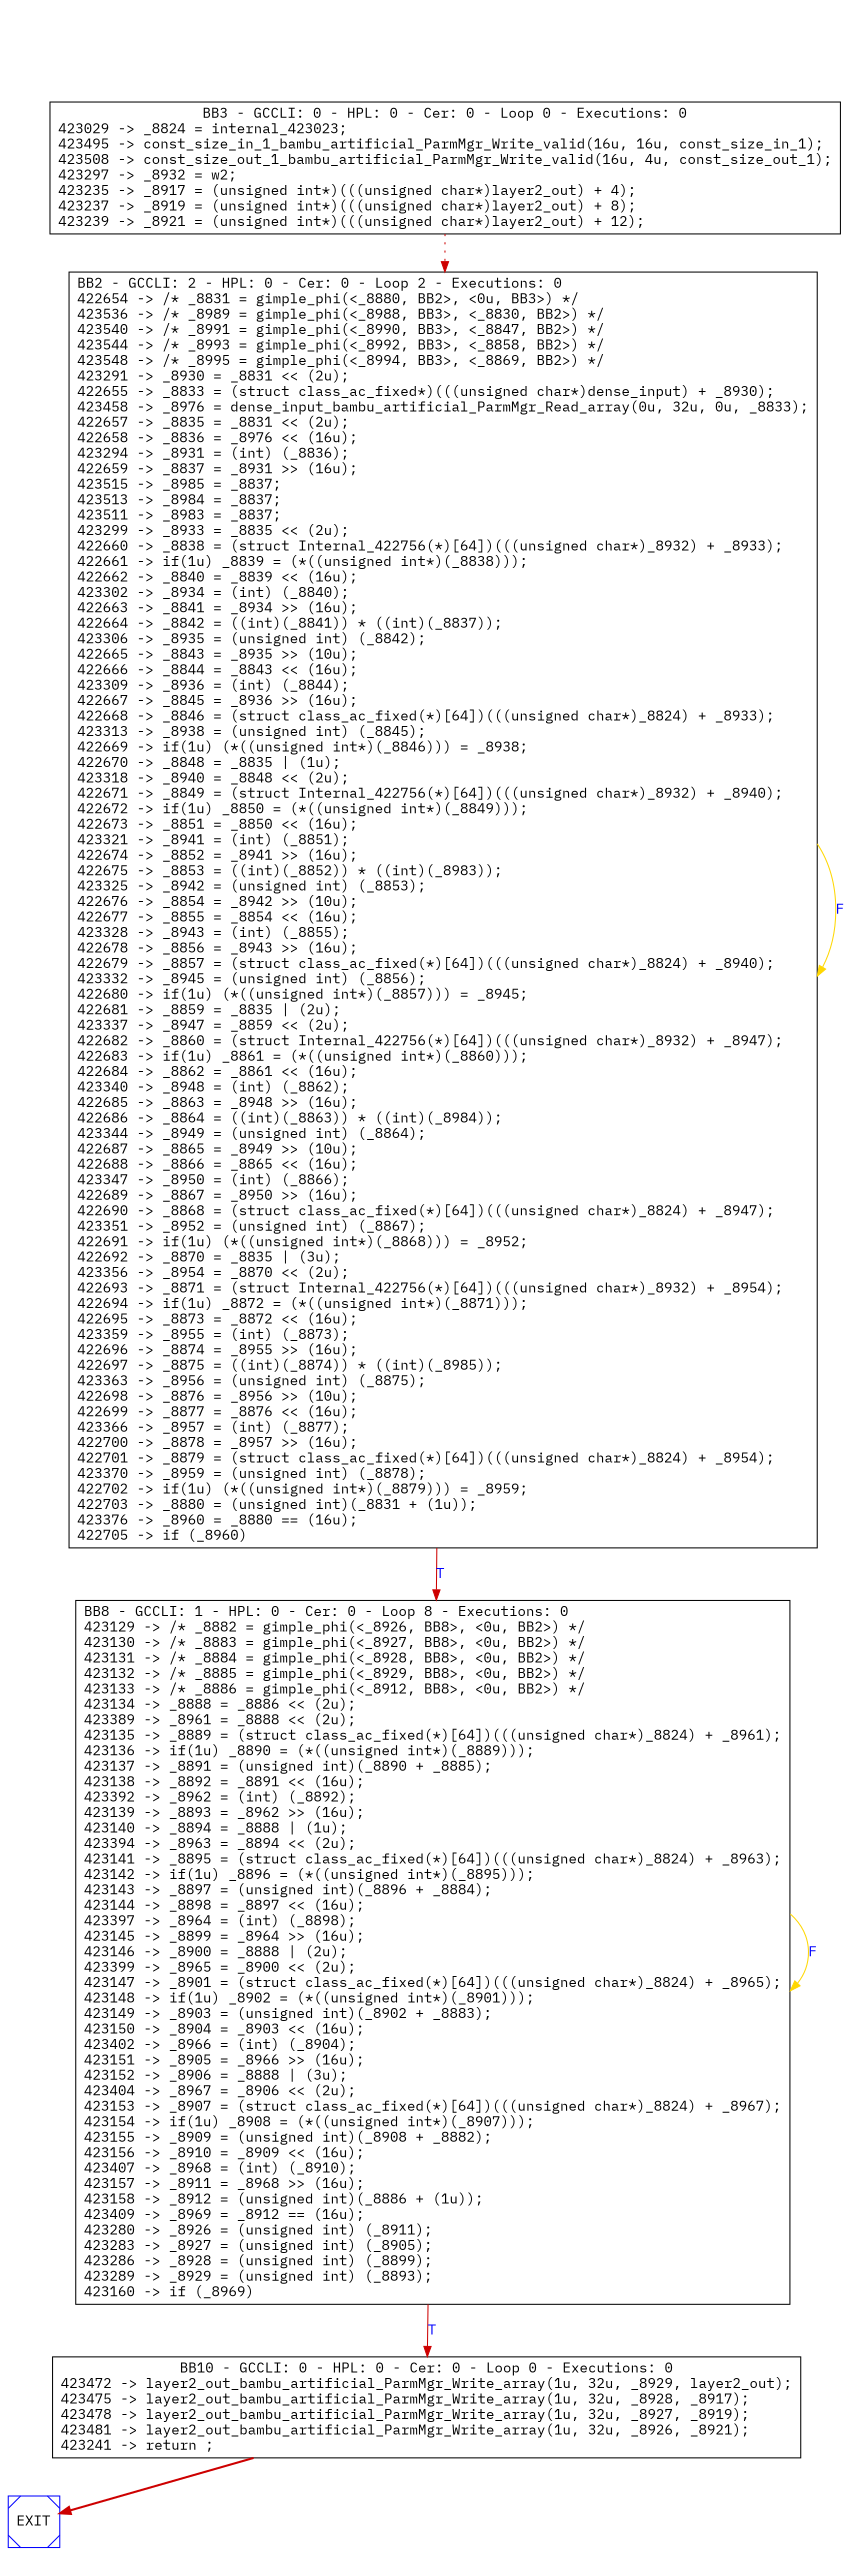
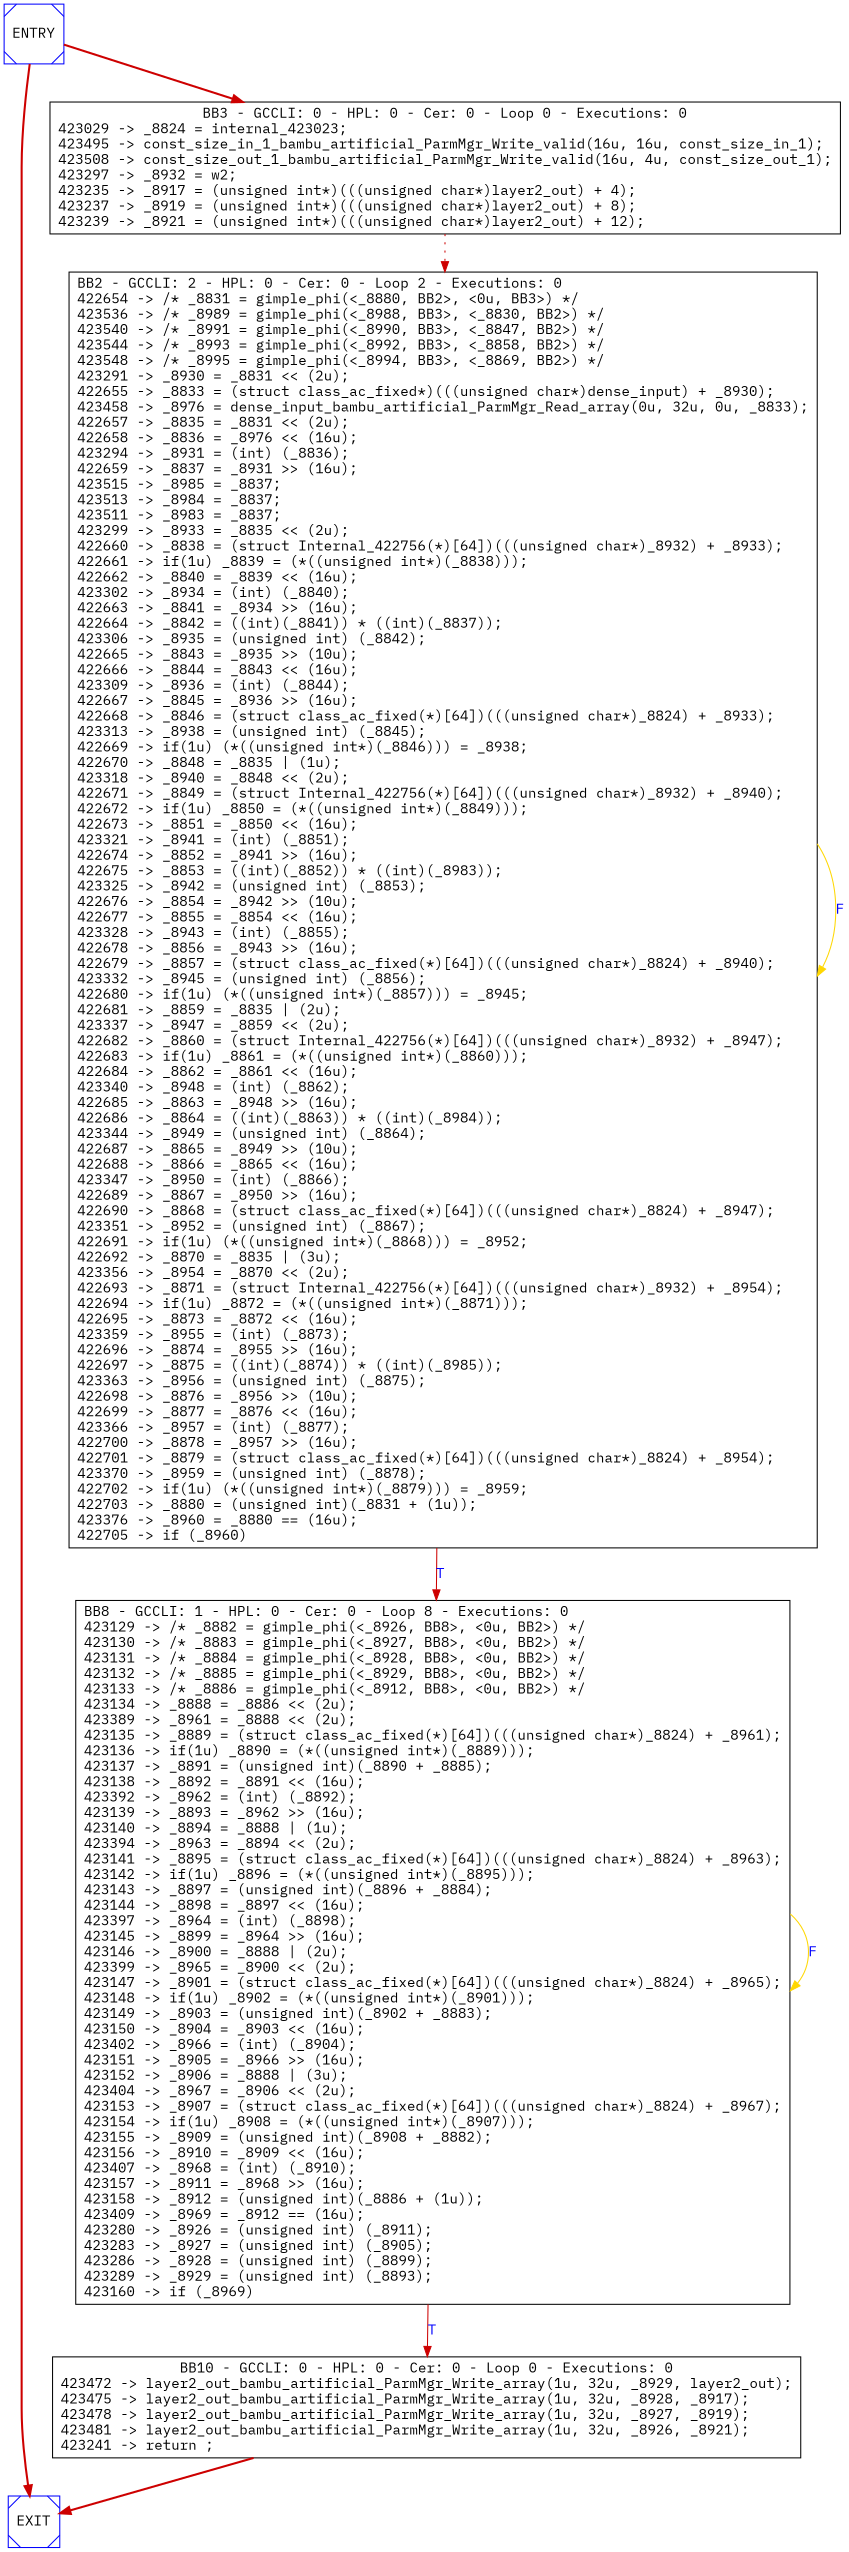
  digraph {
    fontname="IBM Plex Mono"
    node [shape=box fontname="IBM Plex Mono"]
    edge [color=red3 fontcolor=blue style=bold fontname="IBM Plex Mono"]
+   n1 [color=blue label=ENTRY shape=Msquare]
    n2 [color=blue label=EXIT shape=Msquare]
    n3 [label="BB3 - GCCLI: 0 - HPL: 0 - Cer: 0 - Loop 0 - Executions: 0\n423029 -> _8824 = internal_423023;\l423495 -> const_size_in_1_bambu_artificial_ParmMgr_Write_valid(16u, 16u, const_size_in_1);\l423508 -> const_size_out_1_bambu_artificial_ParmMgr_Write_valid(16u, 4u, const_size_out_1);\l423297 -> _8932 = w2;\l423235 -> _8917 = (unsigned int*)(((unsigned char*)layer2_out) + 4);\l423237 -> _8919 = (unsigned int*)(((unsigned char*)layer2_out) + 8);\l423239 -> _8921 = (unsigned int*)(((unsigned char*)layer2_out) + 12);\l"]
    n4 [label="BB2 - GCCLI: 2 - HPL: 0 - Cer: 0 - Loop 2 - Executions: 0\l422654 -> /* _8831 = gimple_phi(<_8880, BB2>, <0u, BB3>) */\l423536 -> /* _8989 = gimple_phi(<_8988, BB3>, <_8830, BB2>) */\l423540 -> /* _8991 = gimple_phi(<_8990, BB3>, <_8847, BB2>) */\l423544 -> /* _8993 = gimple_phi(<_8992, BB3>, <_8858, BB2>) */\l423548 -> /* _8995 = gimple_phi(<_8994, BB3>, <_8869, BB2>) */\l423291 -> _8930 = _8831 << (2u);\l422655 -> _8833 = (struct class_ac_fixed*)(((unsigned char*)dense_input) + _8930);\l423458 -> _8976 = dense_input_bambu_artificial_ParmMgr_Read_array(0u, 32u, 0u, _8833);\l422657 -> _8835 = _8831 << (2u);\l422658 -> _8836 = _8976 << (16u);\l423294 -> _8931 = (int) (_8836);\l422659 -> _8837 = _8931 >> (16u);\l423515 -> _8985 = _8837;\l423513 -> _8984 = _8837;\l423511 -> _8983 = _8837;\l423299 -> _8933 = _8835 << (2u);\l422660 -> _8838 = (struct Internal_422756(*)[64])(((unsigned char*)_8932) + _8933);\l422661 -> if(1u) _8839 = (*((unsigned int*)(_8838)));\l422662 -> _8840 = _8839 << (16u);\l423302 -> _8934 = (int) (_8840);\l422663 -> _8841 = _8934 >> (16u);\l422664 -> _8842 = ((int)(_8841)) * ((int)(_8837));\l423306 -> _8935 = (unsigned int) (_8842);\l422665 -> _8843 = _8935 >> (10u);\l422666 -> _8844 = _8843 << (16u);\l423309 -> _8936 = (int) (_8844);\l422667 -> _8845 = _8936 >> (16u);\l422668 -> _8846 = (struct class_ac_fixed(*)[64])(((unsigned char*)_8824) + _8933);\l423313 -> _8938 = (unsigned int) (_8845);\l422669 -> if(1u) (*((unsigned int*)(_8846))) = _8938;\l422670 -> _8848 = _8835 | (1u);\l423318 -> _8940 = _8848 << (2u);\l422671 -> _8849 = (struct Internal_422756(*)[64])(((unsigned char*)_8932) + _8940);\l422672 -> if(1u) _8850 = (*((unsigned int*)(_8849)));\l422673 -> _8851 = _8850 << (16u);\l423321 -> _8941 = (int) (_8851);\l422674 -> _8852 = _8941 >> (16u);\l422675 -> _8853 = ((int)(_8852)) * ((int)(_8983));\l423325 -> _8942 = (unsigned int) (_8853);\l422676 -> _8854 = _8942 >> (10u);\l422677 -> _8855 = _8854 << (16u);\l423328 -> _8943 = (int) (_8855);\l422678 -> _8856 = _8943 >> (16u);\l422679 -> _8857 = (struct class_ac_fixed(*)[64])(((unsigned char*)_8824) + _8940);\l423332 -> _8945 = (unsigned int) (_8856);\l422680 -> if(1u) (*((unsigned int*)(_8857))) = _8945;\l422681 -> _8859 = _8835 | (2u);\l423337 -> _8947 = _8859 << (2u);\l422682 -> _8860 = (struct Internal_422756(*)[64])(((unsigned char*)_8932) + _8947);\l422683 -> if(1u) _8861 = (*((unsigned int*)(_8860)));\l422684 -> _8862 = _8861 << (16u);\l423340 -> _8948 = (int) (_8862);\l422685 -> _8863 = _8948 >> (16u);\l422686 -> _8864 = ((int)(_8863)) * ((int)(_8984));\l423344 -> _8949 = (unsigned int) (_8864);\l422687 -> _8865 = _8949 >> (10u);\l422688 -> _8866 = _8865 << (16u);\l423347 -> _8950 = (int) (_8866);\l422689 -> _8867 = _8950 >> (16u);\l422690 -> _8868 = (struct class_ac_fixed(*)[64])(((unsigned char*)_8824) + _8947);\l423351 -> _8952 = (unsigned int) (_8867);\l422691 -> if(1u) (*((unsigned int*)(_8868))) = _8952;\l422692 -> _8870 = _8835 | (3u);\l423356 -> _8954 = _8870 << (2u);\l422693 -> _8871 = (struct Internal_422756(*)[64])(((unsigned char*)_8932) + _8954);\l422694 -> if(1u) _8872 = (*((unsigned int*)(_8871)));\l422695 -> _8873 = _8872 << (16u);\l423359 -> _8955 = (int) (_8873);\l422696 -> _8874 = _8955 >> (16u);\l422697 -> _8875 = ((int)(_8874)) * ((int)(_8985));\l423363 -> _8956 = (unsigned int) (_8875);\l422698 -> _8876 = _8956 >> (10u);\l422699 -> _8877 = _8876 << (16u);\l423366 -> _8957 = (int) (_8877);\l422700 -> _8878 = _8957 >> (16u);\l422701 -> _8879 = (struct class_ac_fixed(*)[64])(((unsigned char*)_8824) + _8954);\l423370 -> _8959 = (unsigned int) (_8878);\l422702 -> if(1u) (*((unsigned int*)(_8879))) = _8959;\l422703 -> _8880 = (unsigned int)(_8831 + (1u));\l423376 -> _8960 = _8880 == (16u);\l422705 -> if (_8960)\l"]
    n5 [label="BB8 - GCCLI: 1 - HPL: 0 - Cer: 0 - Loop 8 - Executions: 0\l423129 -> /* _8882 = gimple_phi(<_8926, BB8>, <0u, BB2>) */\l423130 -> /* _8883 = gimple_phi(<_8927, BB8>, <0u, BB2>) */\l423131 -> /* _8884 = gimple_phi(<_8928, BB8>, <0u, BB2>) */\l423132 -> /* _8885 = gimple_phi(<_8929, BB8>, <0u, BB2>) */\l423133 -> /* _8886 = gimple_phi(<_8912, BB8>, <0u, BB2>) */\l423134 -> _8888 = _8886 << (2u);\l423389 -> _8961 = _8888 << (2u);\l423135 -> _8889 = (struct class_ac_fixed(*)[64])(((unsigned char*)_8824) + _8961);\l423136 -> if(1u) _8890 = (*((unsigned int*)(_8889)));\l423137 -> _8891 = (unsigned int)(_8890 + _8885);\l423138 -> _8892 = _8891 << (16u);\l423392 -> _8962 = (int) (_8892);\l423139 -> _8893 = _8962 >> (16u);\l423140 -> _8894 = _8888 | (1u);\l423394 -> _8963 = _8894 << (2u);\l423141 -> _8895 = (struct class_ac_fixed(*)[64])(((unsigned char*)_8824) + _8963);\l423142 -> if(1u) _8896 = (*((unsigned int*)(_8895)));\l423143 -> _8897 = (unsigned int)(_8896 + _8884);\l423144 -> _8898 = _8897 << (16u);\l423397 -> _8964 = (int) (_8898);\l423145 -> _8899 = _8964 >> (16u);\l423146 -> _8900 = _8888 | (2u);\l423399 -> _8965 = _8900 << (2u);\l423147 -> _8901 = (struct class_ac_fixed(*)[64])(((unsigned char*)_8824) + _8965);\l423148 -> if(1u) _8902 = (*((unsigned int*)(_8901)));\l423149 -> _8903 = (unsigned int)(_8902 + _8883);\l423150 -> _8904 = _8903 << (16u);\l423402 -> _8966 = (int) (_8904);\l423151 -> _8905 = _8966 >> (16u);\l423152 -> _8906 = _8888 | (3u);\l423404 -> _8967 = _8906 << (2u);\l423153 -> _8907 = (struct class_ac_fixed(*)[64])(((unsigned char*)_8824) + _8967);\l423154 -> if(1u) _8908 = (*((unsigned int*)(_8907)));\l423155 -> _8909 = (unsigned int)(_8908 + _8882);\l423156 -> _8910 = _8909 << (16u);\l423407 -> _8968 = (int) (_8910);\l423157 -> _8911 = _8968 >> (16u);\l423158 -> _8912 = (unsigned int)(_8886 + (1u));\l423409 -> _8969 = _8912 == (16u);\l423280 -> _8926 = (unsigned int) (_8911);\l423283 -> _8927 = (unsigned int) (_8905);\l423286 -> _8928 = (unsigned int) (_8899);\l423289 -> _8929 = (unsigned int) (_8893);\l423160 -> if (_8969)\l"]
    n6 [label="BB10 - GCCLI: 0 - HPL: 0 - Cer: 0 - Loop 0 - Executions: 0\n423472 -> layer2_out_bambu_artificial_ParmMgr_Write_array(1u, 32u, _8929, layer2_out);\l423475 -> layer2_out_bambu_artificial_ParmMgr_Write_array(1u, 32u, _8928, _8917);\l423478 -> layer2_out_bambu_artificial_ParmMgr_Write_array(1u, 32u, _8927, _8919);\l423481 -> layer2_out_bambu_artificial_ParmMgr_Write_array(1u, 32u, _8926, _8921);\l423241 -> return ;\l"]
+   n1 -> n2
+   n1 -> n3
    n3 -> n4 [style=dotted]
    n4 -> n4 [color=gold label=F style=""]
    n4 -> n5 [label=T style=solid]
    n5 -> n5 [color=gold label=F style=""]
    n5 -> n6 [label=T style=solid]
    n6 -> n2
  }
